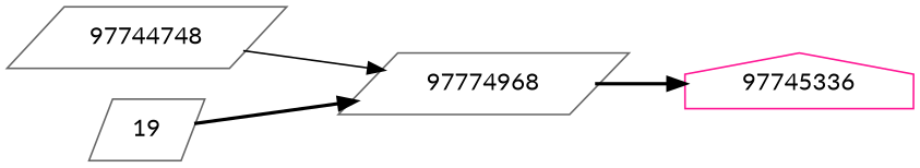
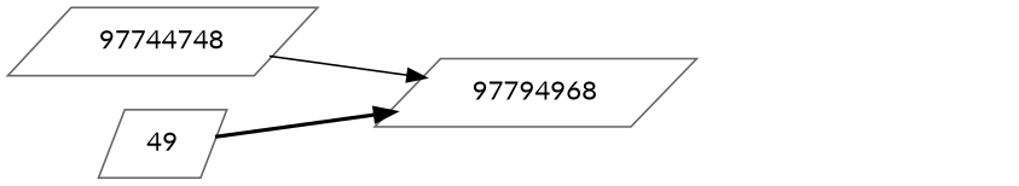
  strict digraph {
    fontname=Lato
    rankdir=LR
    node [color=gray40 fontname=Lato shape=parallelogram]
    edge [fontname=Lato style=bold]
    n1 [label=97744748]
-   97794968 [label=97774968]
-   97745336 [color=deeppink shape=house]
-   19
+   97794968
+   19 [label=49]
    n1 -> 97794968 [style=solid]
-   97794968 -> 97745336
    19 -> 97794968
  }
